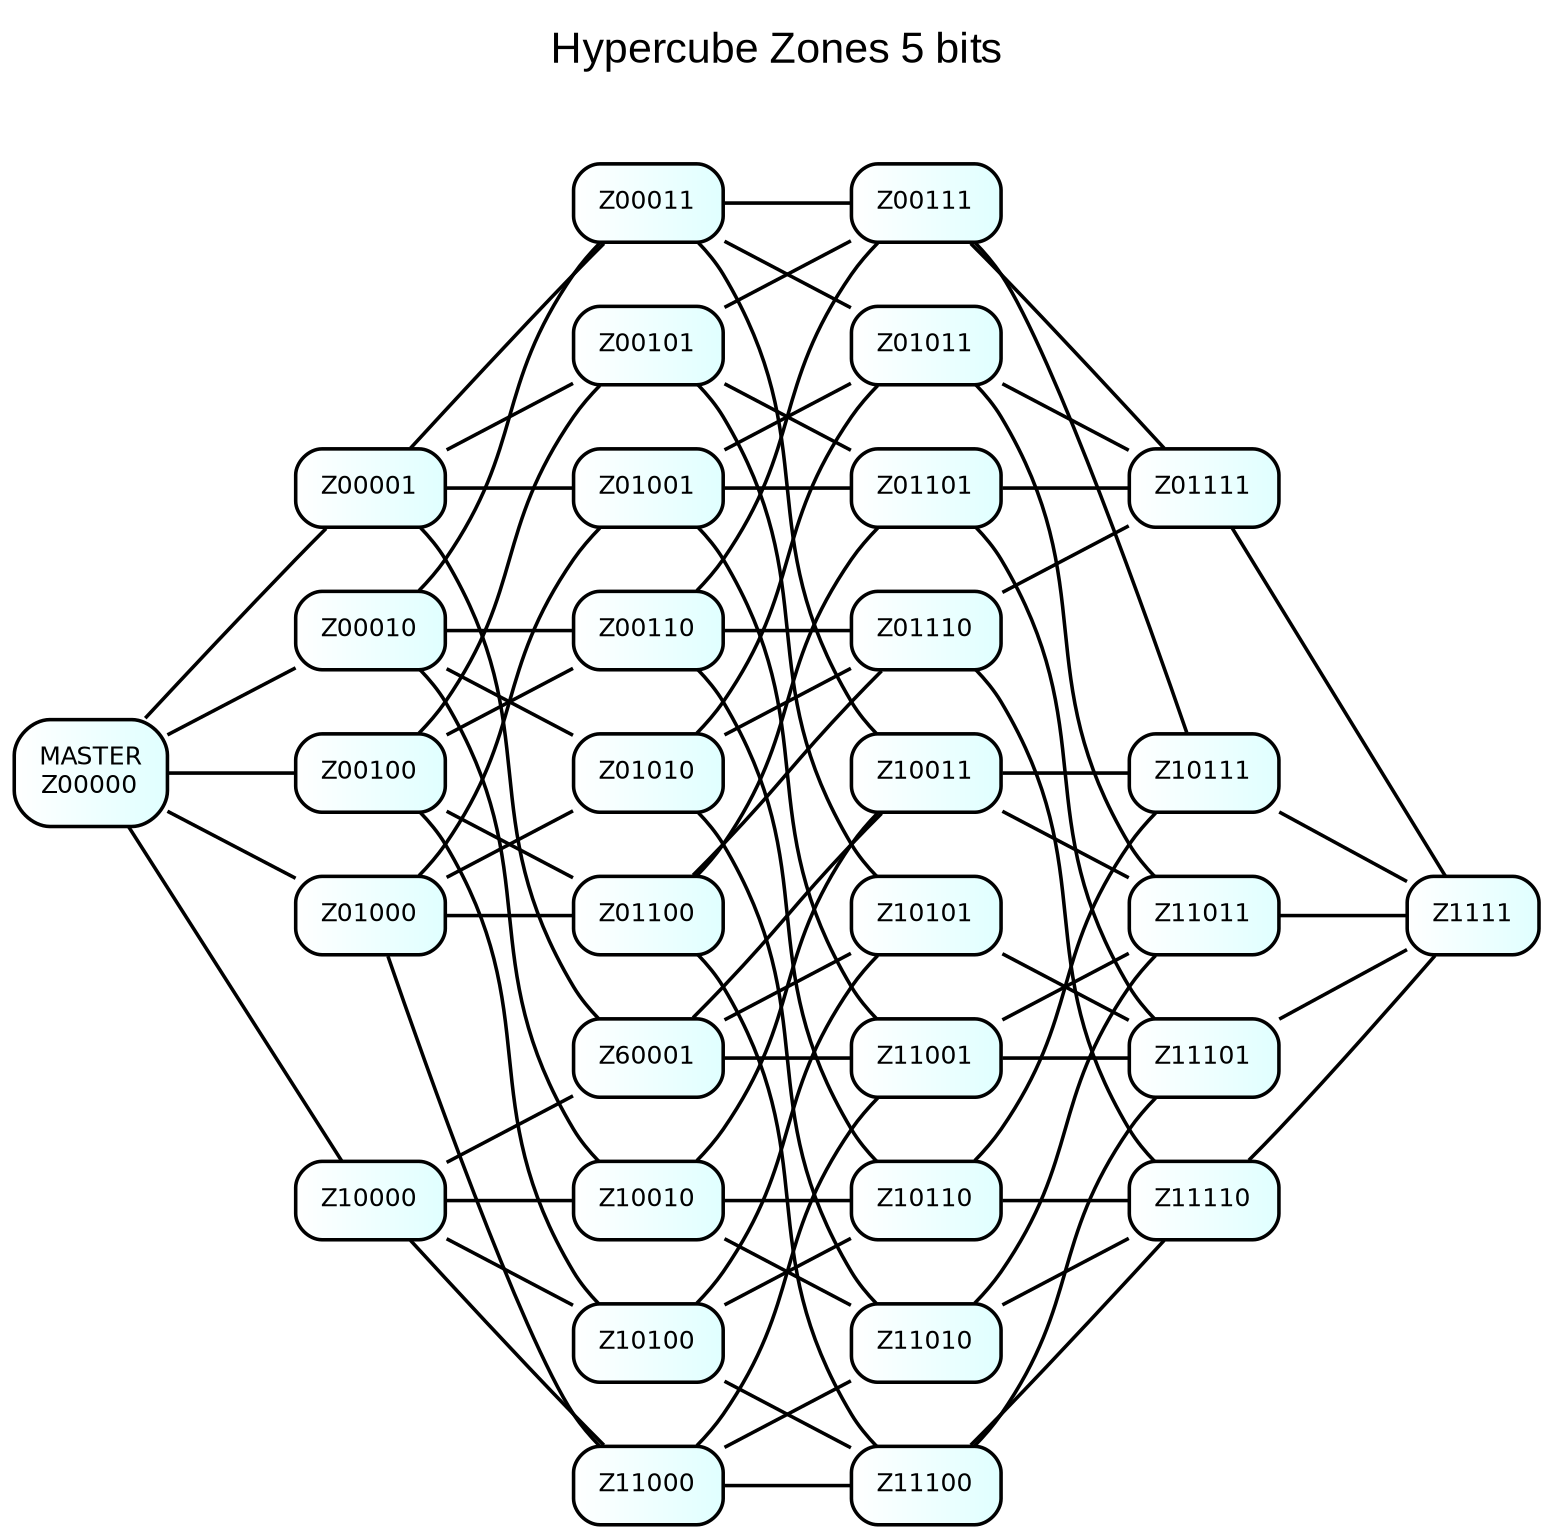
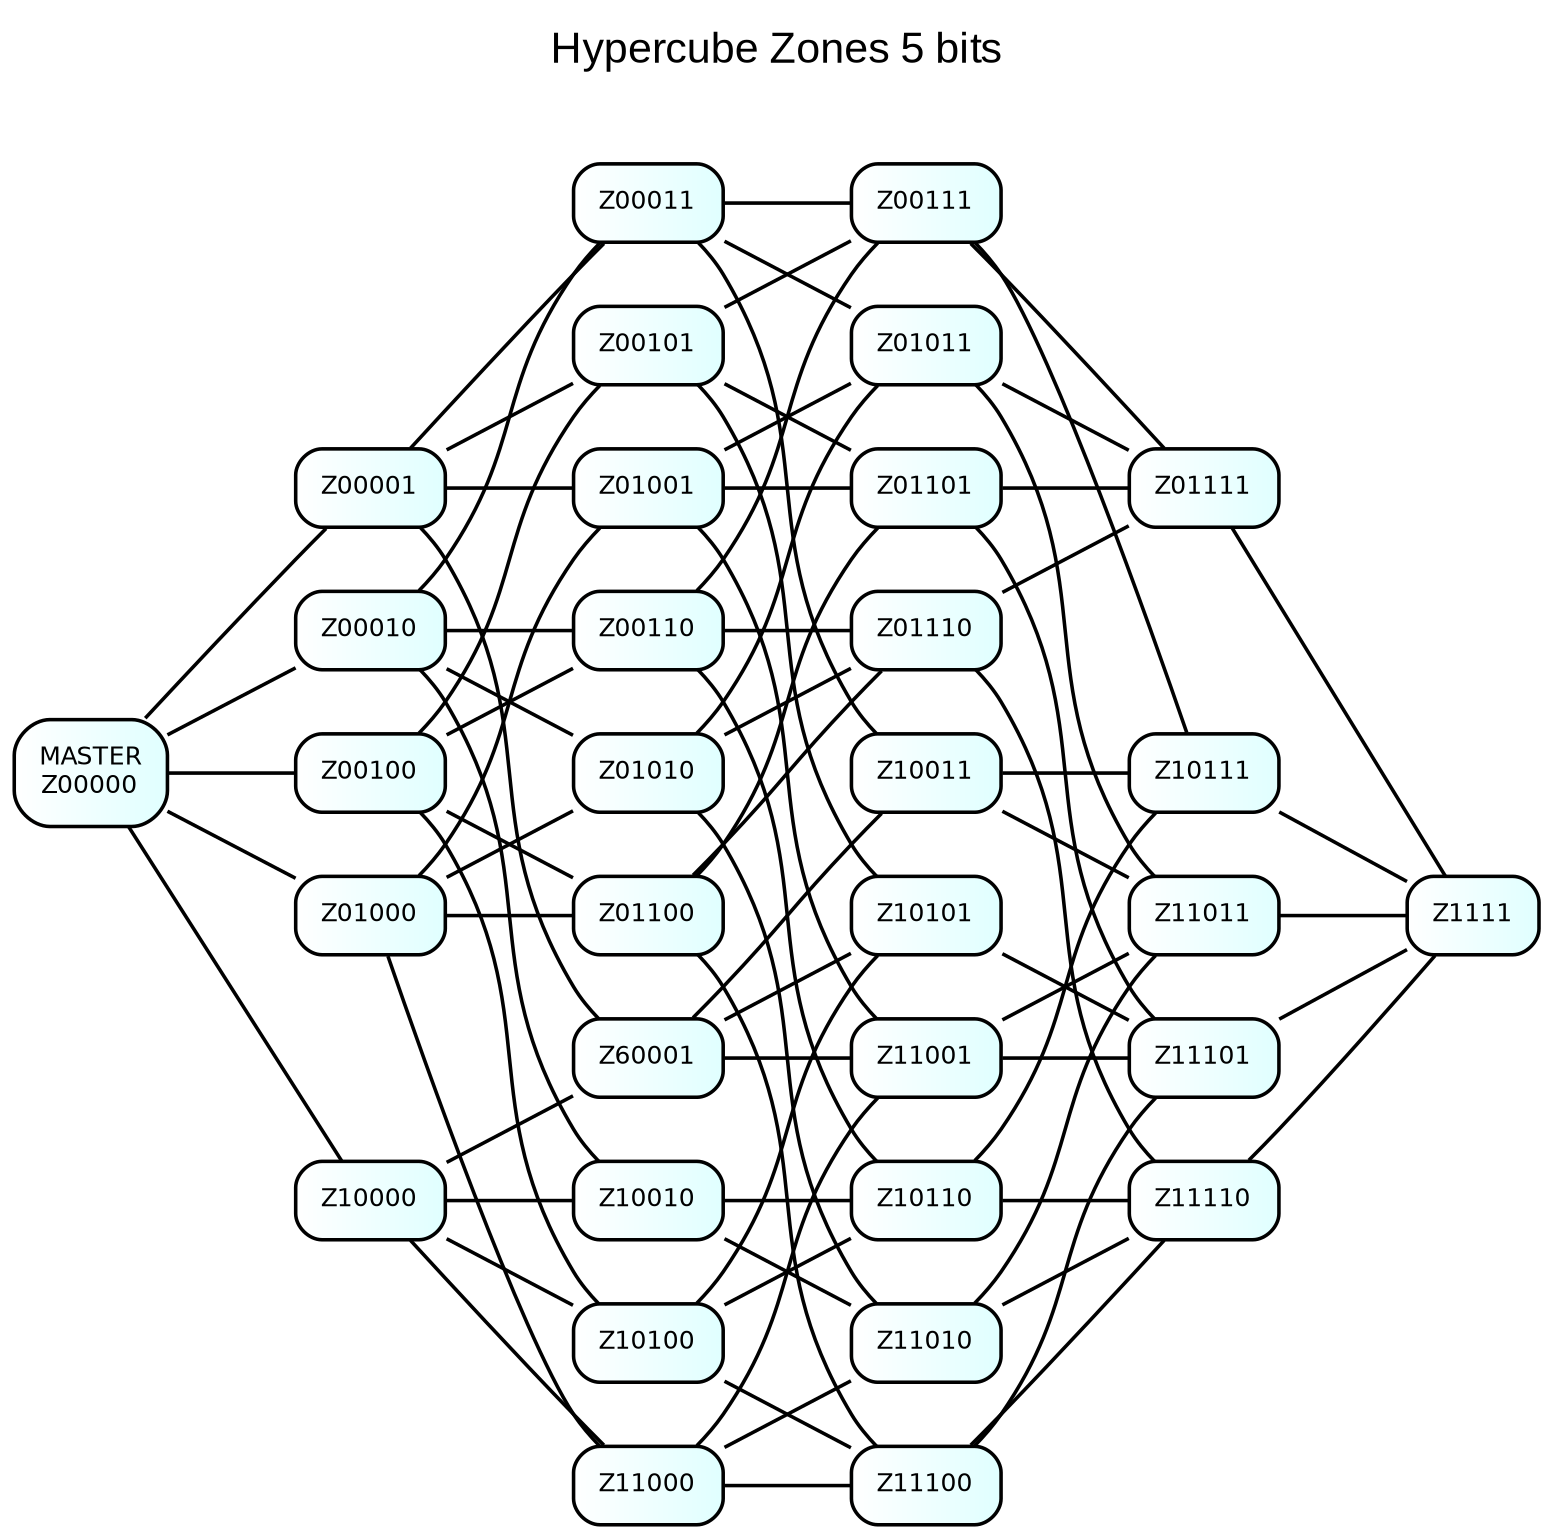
  graph {
    bgcolor=white
    fontcolor=black
    fontname=Arial
    fontsize=12
    label="Hypercube Zones 5 bits"
    labelloc=t
    rankdir=LR
    node [fillcolor="#ffffff:#e0ffff" fontcolor=black fontname=Helvetica fontsiZe=12 fontsize=7 margin=0.1 penwidth=1 shape=box style="rounded,filled"]
    n1 [height=0.3 label="MASTER\nZ00000" width=0.5]
    Z00001 [height=0.3 width=0.5]
    Z00010 [height=0.3 width=0.5]
    Z00100 [height=0.3 width=0.5]
    Z01000 [height=0.3 width=0.5]
    Z10000 [height=0.3 width=0.5]
    Z00011 [height=0.3 width=0.5]
    Z00101 [height=0.3 width=0.5]
    Z01001 [height=0.3 width=0.5]
    n10 [height=0.3 label=Z60001 width=0.5]
    Z00110 [height=0.3 width=0.5]
    Z01010 [height=0.3 width=0.5]
    Z10010 [height=0.3 width=0.5]
    Z01100 [height=0.3 width=0.5]
    Z10100 [height=0.3 width=0.5]
    Z11000 [height=0.3 width=0.5]
    Z00111 [height=0.3 width=0.5]
    Z01011 [height=0.3 width=0.5]
    Z10011 [height=0.3 width=0.5]
    Z01101 [height=0.3 width=0.5]
    Z10101 [height=0.3 width=0.5]
    Z11001 [height=0.3 width=0.5]
    Z01110 [height=0.3 width=0.5]
    Z10110 [height=0.3 width=0.5]
    Z11010 [height=0.3 width=0.5]
    Z11100 [height=0.3 width=0.5]
    Z01111 [height=0.3 width=0.5]
    Z10111 [height=0.3 width=0.5]
    Z11011 [height=0.3 width=0.5]
    Z11101 [height=0.3 width=0.5]
    Z11110 [height=0.3 width=0.5]
    Z1111 [height=0.3 width=0.5]
    n1 -- Z00001
    n1 -- Z00010
    n1 -- Z00100
    n1 -- Z01000
    n1 -- Z10000
    Z00001 -- Z00011
    Z00001 -- Z00101
    Z00001 -- Z01001
    Z00001 -- n10
    Z00010 -- Z00011
    Z00010 -- Z00110
    Z00010 -- Z01010
    Z00010 -- Z10010
    Z00100 -- Z00101
    Z00100 -- Z00110
    Z00100 -- Z01100
    Z00100 -- Z10100
    Z01000 -- Z01001
    Z01000 -- Z01010
    Z01000 -- Z01100
    Z01000 -- Z11000
    Z10000 -- n10
    Z10000 -- Z10010
    Z10000 -- Z10100
    Z10000 -- Z11000
    Z00011 -- Z00111
    Z00011 -- Z01011
    Z00011 -- Z10011
    Z00101 -- Z00111
    Z00101 -- Z01101
    Z00101 -- Z10101
    Z01001 -- Z01011
    Z01001 -- Z01101
    Z01001 -- Z11001
    n10 -- Z10011
    n10 -- Z10101
    n10 -- Z11001
    Z00110 -- Z00111
    Z00110 -- Z01110
    Z00110 -- Z10110
    Z01010 -- Z01011
    Z01010 -- Z01110
    Z01010 -- Z11010
-   Z10010 -- Z10011
    Z10010 -- Z10110
    Z10010 -- Z11010
    Z01100 -- Z01101
    Z01100 -- Z01110
    Z01100 -- Z11100
    Z10100 -- Z10101
    Z10100 -- Z10110
    Z10100 -- Z11100
    Z11000 -- Z11001
    Z11000 -- Z11010
    Z11000 -- Z11100
    Z00111 -- Z01111
    Z00111 -- Z10111
    Z01011 -- Z01111
    Z01011 -- Z11011
    Z10011 -- Z10111
    Z10011 -- Z11011
    Z01101 -- Z01111
    Z01101 -- Z11101
    Z10101 -- Z11101
    Z11001 -- Z11011
    Z11001 -- Z11101
    Z01110 -- Z01111
    Z01110 -- Z11110
    Z10110 -- Z10111
    Z10110 -- Z11110
    Z11010 -- Z11011
    Z11010 -- Z11110
    Z11100 -- Z11101
    Z11100 -- Z11110
    Z01111 -- Z1111
    Z10111 -- Z1111
    Z11011 -- Z1111
    Z11101 -- Z1111
    Z11110 -- Z1111
  }
